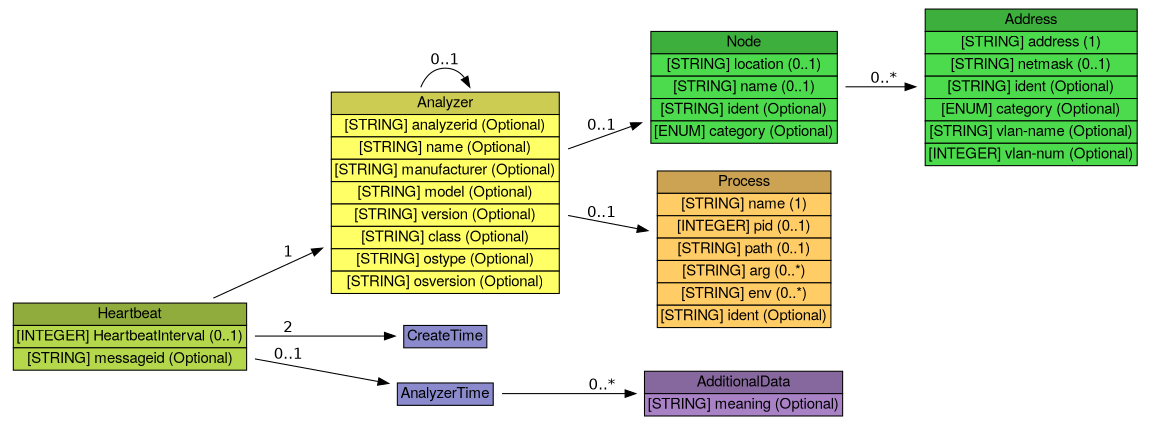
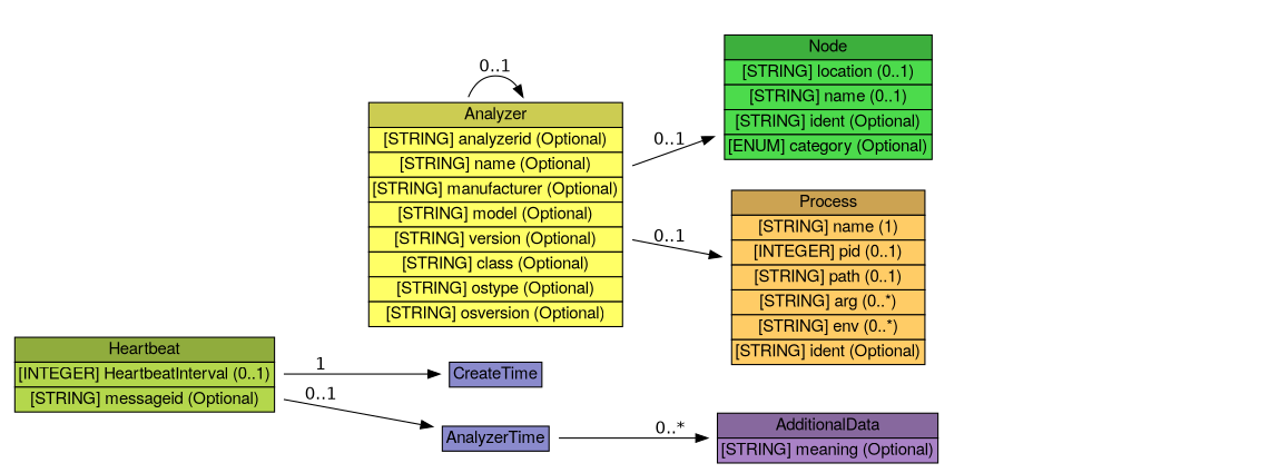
  digraph {
    fontname="DejaVu Sans"
    rankdir=LR
    node [fontname="DejaVu Sans" shape=plaintext]
    edge [fontname="DejaVu Sans"]
    n1 [height=0.98611 label=<<table BORDER="0" CELLBORDER="1" CELLSPACING="0"> <tr> <td BGCOLOR="#90ac3d" HREF="/html/IDMEFv2/Heartbeat.html" TITLE="Analyzers use Heartbeat messages to indicate their current status to managers. Heartbeats are intended to be sent in a regular period, say, every ten minutes or every hour. The receipt of a Heartbeat message from an analyzer indicates to the manager that the analyzer is up and running; lack of a Heartbeat message (or more likely, lack of some number of consecutive Heartbeat messages) indicates that the analyzer or its network connection has failed. "><FONT FACE="Nimbus Sans L">Heartbeat</FONT></td> </tr>" %<tr><td BGCOLOR="#b4d74c"  HREF="/html/IDMEFv2/Heartbeat.html" TITLE="The interval in seconds at which heartbeats are generated."><FONT FACE="Nimbus Sans L">[INTEGER] HeartbeatInterval (0..1)</FONT></td></tr>%<tr><td BGCOLOR="#b4d74c"  HREF="/html/IDMEFv2/Heartbeat.html" TITLE="A unique identifier for the heartbeat; see Section 3.2.9."><FONT FACE="Nimbus Sans L">[STRING] messageid (Optional)</FONT></td></tr>%</table>> width=3.2639]
    n2 [height=2.7361 label=<<table BORDER="0" CELLBORDER="1" CELLSPACING="0"> <tr> <td BGCOLOR="#cccc52" HREF="/html/IDMEFv2/Analyzer.html" TITLE="The Analyzer class identifies the analyzer from which the Alert or Heartbeat message originates. Only one analyzer may be encoded for each alert or heartbeat, and that MUST be the analyzer at which the alert or heartbeat originated. Although the IDMEF data model does not prevent the use of hierarchical intrusion detection systems (where alerts get relayed up the tree), it does not provide any way to record the identity of the &quot;relay&quot; analyzers along the path from the originating analyzer to the manager that ultimately receives the alert. "><FONT FACE="Nimbus Sans L">Analyzer</FONT></td> </tr>" %<tr><td BGCOLOR="#FFFF66"  HREF="/html/IDMEFv2/Analyzer.html" TITLE="(but see below).  A unique identifier for the analyzer; see Section 3.2.9."><FONT FACE="Nimbus Sans L">[STRING] analyzerid (Optional)</FONT></td></tr>%<tr><td BGCOLOR="#FFFF66"  HREF="/html/IDMEFv2/Analyzer.html" TITLE="An explicit name for the analyzer that may be easier to understand than the analyzerid."><FONT FACE="Nimbus Sans L">[STRING] name (Optional)</FONT></td></tr>%<tr><td BGCOLOR="#FFFF66"  HREF="/html/IDMEFv2/Analyzer.html" TITLE="The manufacturer of the analyzer software and/or hardware."><FONT FACE="Nimbus Sans L">[STRING] manufacturer (Optional)</FONT></td></tr>%<tr><td BGCOLOR="#FFFF66"  HREF="/html/IDMEFv2/Analyzer.html" TITLE="The model name/number of the analyzer software and/or hardware."><FONT FACE="Nimbus Sans L">[STRING] model (Optional)</FONT></td></tr>%<tr><td BGCOLOR="#FFFF66"  HREF="/html/IDMEFv2/Analyzer.html" TITLE="The version number of the analyzer software and/or hardware."><FONT FACE="Nimbus Sans L">[STRING] version (Optional)</FONT></td></tr>%<tr><td BGCOLOR="#FFFF66"  HREF="/html/IDMEFv2/Analyzer.html" TITLE="The class of analyzer software and/or hardware."><FONT FACE="Nimbus Sans L">[STRING] class (Optional)</FONT></td></tr>%<tr><td BGCOLOR="#FFFF66"  HREF="/html/IDMEFv2/Analyzer.html" TITLE="Operating system name.  On POSIX 1003.1 compliant systems, this is the value returned in utsname.sysname by the uname() system call, or the output of the &quot;uname -s&quot; command."><FONT FACE="Nimbus Sans L">[STRING] ostype (Optional)</FONT></td></tr>%<tr><td BGCOLOR="#FFFF66"  HREF="/html/IDMEFv2/Analyzer.html" TITLE="Operating system version.  On POSIX 1003.1 compliant systems, this is the value returned in utsname.release by the uname() system call, or the output of the &quot;uname -r&quot; command."><FONT FACE="Nimbus Sans L">[STRING] osversion (Optional)</FONT></td></tr>%</table>> width=3.1806]
    n3 [height=0.5 label=<<table BORDER="0" CELLBORDER="1" CELLSPACING="0"> <tr> <td BGCOLOR="#8a8acc" HREF="/html/IDMEFv2/CreateTime.html" TITLE="The CreateTime class is used to indicate the date and time the alert or heartbeat was created by the analyzer. "><FONT FACE="Nimbus Sans L">CreateTime</FONT></td> </tr>" %</table>> width=1.3056]
    n4 [height=0.5 label=<<table BORDER="0" CELLBORDER="1" CELLSPACING="0"> <tr> <td BGCOLOR="#8a8acc" HREF="/html/IDMEFv2/AnalyzerTime.html" TITLE="The AnalyzerTime class is used to indicate the current date and time on the analyzer. Its values should be filled in as late as possible in the message transmission process, ideally immediately before placing the message &quot;on the wire&quot;. "><FONT FACE="Nimbus Sans L">AnalyzerTime</FONT></td> </tr>" %</table>> width=1.4722]
    n5 [height=1.5694 label=<<table BORDER="0" CELLBORDER="1" CELLSPACING="0"> <tr> <td BGCOLOR="#3daf3d" HREF="/html/IDMEFv2/Node.html" TITLE="The Node class is used to identify hosts and other network devices (routers, switches, etc.). "><FONT FACE="Nimbus Sans L">Node</FONT></td> </tr>" %<tr><td BGCOLOR="#4cdb4c"  HREF="/html/IDMEFv2/Node.html" TITLE="The location of the equipment."><FONT FACE="Nimbus Sans L">[STRING] location (0..1)</FONT></td></tr>%<tr><td BGCOLOR="#4cdb4c"  HREF="/html/IDMEFv2/Node.html" TITLE="The name of the equipment.  This information MUST be provided if no Address information is given."><FONT FACE="Nimbus Sans L">[STRING] name (0..1)</FONT></td></tr>%<tr><td BGCOLOR="#4cdb4c"  HREF="/html/IDMEFv2/Node.html" TITLE="A unique identifier for the node; see Section 3.2.9."><FONT FACE="Nimbus Sans L">[STRING] ident (Optional)</FONT></td></tr>%<tr><td BGCOLOR="#4cdb4c"  HREF="/html/IDMEFv2/Node.html" TITLE="The &quot;domain&quot; from which the name information was obtained, if relevant.  The permitted values for this attribute are shown in the table below.  The default value is &quot;unknown&quot;. (See also Section 10 for extensions to the table.)"><FONT FACE="Nimbus Sans L">[ENUM] category (Optional)</FONT></td></tr>%</table>> width=2.6389]
    n6 [height=2.1528 label=<<table BORDER="0" CELLBORDER="1" CELLSPACING="0"> <tr> <td BGCOLOR="#cca352" HREF="/html/IDMEFv2/Process.html" TITLE="The Process class is used to describe processes being executed on sources, targets, and analyzers. "><FONT FACE="Nimbus Sans L">Process</FONT></td> </tr>" %<tr><td BGCOLOR="#FFCC66"  HREF="/html/IDMEFv2/Process.html" TITLE="The name of the program being executed. This is a short name; path and argument information are provided elsewhere."><FONT FACE="Nimbus Sans L">[STRING] name (1)</FONT></td></tr>%<tr><td BGCOLOR="#FFCC66"  HREF="/html/IDMEFv2/Process.html" TITLE="The process identifier of the process."><FONT FACE="Nimbus Sans L">[INTEGER] pid (0..1)</FONT></td></tr>%<tr><td BGCOLOR="#FFCC66"  HREF="/html/IDMEFv2/Process.html" TITLE="The full path of the program being executed."><FONT FACE="Nimbus Sans L">[STRING] path (0..1)</FONT></td></tr>%<tr><td BGCOLOR="#FFCC66"  HREF="/html/IDMEFv2/Process.html" TITLE="A command-line argument to the program. Multiple arguments may be specified (they are assumed to have occurred in the same order they are provided) with multiple uses of arg."><FONT FACE="Nimbus Sans L">[STRING] arg (0..*)</FONT></td></tr>%<tr><td BGCOLOR="#FFCC66"  HREF="/html/IDMEFv2/Process.html" TITLE="An environment string associated with the process; generally of the format &quot;VARIABLE=value&quot;.  Multiple environment strings may be specified with multiple uses of env."><FONT FACE="Nimbus Sans L">[STRING] env (0..*)</FONT></td></tr>%<tr><td BGCOLOR="#FFCC66"  HREF="/html/IDMEFv2/Process.html" TITLE="A unique identifier for the process; see Section 3.2.9."><FONT FACE="Nimbus Sans L">[STRING] ident (Optional)</FONT></td></tr>%</table>> width=2.4722]
    n7 [height=0.69444 label=<<table BORDER="0" CELLBORDER="1" CELLSPACING="0"> <tr> <td BGCOLOR="#87689e" HREF="/html/IDMEFv2/AdditionalData.html" TITLE="The AdditionalData class is used to provide information that cannot be represented by the data model. AdditionalData can be used to provide atomic data (integers, strings, etc.) in cases where only small amounts of additional information need to be sent; it can also be used to extend the data model and the DTD to support the transmission of complex data (such as packet headers). Detailed instructions for extending the data model and the DTD are provided in Section 5. "><FONT FACE="Nimbus Sans L">AdditionalData</FONT></td> </tr>" %<tr><td BGCOLOR="#a982c6"  HREF="/html/IDMEFv2/AdditionalData.html" TITLE="A string describing the meaning of the element content. These values will be vendor/implementation dependent; the method for ensuring that managers understand the strings sent by analyzers is outside the scope of this specification.  A list of acceptable meaning keywords is not within the scope of the document, although later versions may undertake to establish such a list."><FONT FACE="Nimbus Sans L">[STRING] meaning (Optional)</FONT></td></tr>%</table>> width=2.7917]
-   n8 [height=2.1528 label=<<table BORDER="0" CELLBORDER="1" CELLSPACING="0"> <tr> <td BGCOLOR="#3daf3d" HREF="/html/IDMEFv2/Address.html" TITLE="The Address class is used to represent network, hardware, and application addresses. "><FONT FACE="Nimbus Sans L">Address</FONT></td> </tr>" %<tr><td BGCOLOR="#4cdb4c"  HREF="/html/IDMEFv2/Address.html" TITLE="The address information.  The format of this data is governed by the category attribute."><FONT FACE="Nimbus Sans L">[STRING] address (1)</FONT></td></tr>%<tr><td BGCOLOR="#4cdb4c"  HREF="/html/IDMEFv2/Address.html" TITLE="The network mask for the address, if appropriate."><FONT FACE="Nimbus Sans L">[STRING] netmask (0..1)</FONT></td></tr>%<tr><td BGCOLOR="#4cdb4c"  HREF="/html/IDMEFv2/Address.html" TITLE="A unique identifier for the address; see Section 3.2.9."><FONT FACE="Nimbus Sans L">[STRING] ident (Optional)</FONT></td></tr>%<tr><td BGCOLOR="#4cdb4c"  HREF="/html/IDMEFv2/Address.html" TITLE="The type of address represented.  The permitted values for this attribute are shown below.  The default value is &quot;unknown&quot;.  (See also Section 10.)"><FONT FACE="Nimbus Sans L">[ENUM] category (Optional)</FONT></td></tr>%<tr><td BGCOLOR="#4cdb4c"  HREF="/html/IDMEFv2/Address.html" TITLE="The name of the Virtual LAN to which the address belongs."><FONT FACE="Nimbus Sans L">[STRING] vlan-name (Optional)</FONT></td></tr>%<tr><td BGCOLOR="#4cdb4c"  HREF="/html/IDMEFv2/Address.html" TITLE="The number of the Virtual LAN to which the address belongs."><FONT FACE="Nimbus Sans L">[INTEGER] vlan-num (Optional)</FONT></td></tr>%</table>> width=2.9861]
-   n1 -> n2 [label=1]
-   n1 -> n3 [label=2]
+   n1 -> n3 [label=1]
    n1 -> n4 [label="0..1"]
    n2 -> n2 [label="0..1"]
    n2 -> n5 [label="0..1"]
    n2 -> n6 [label="0..1"]
    n4 -> n7 [label="0..*"]
-   n5 -> n8 [label="0..*"]
  }
